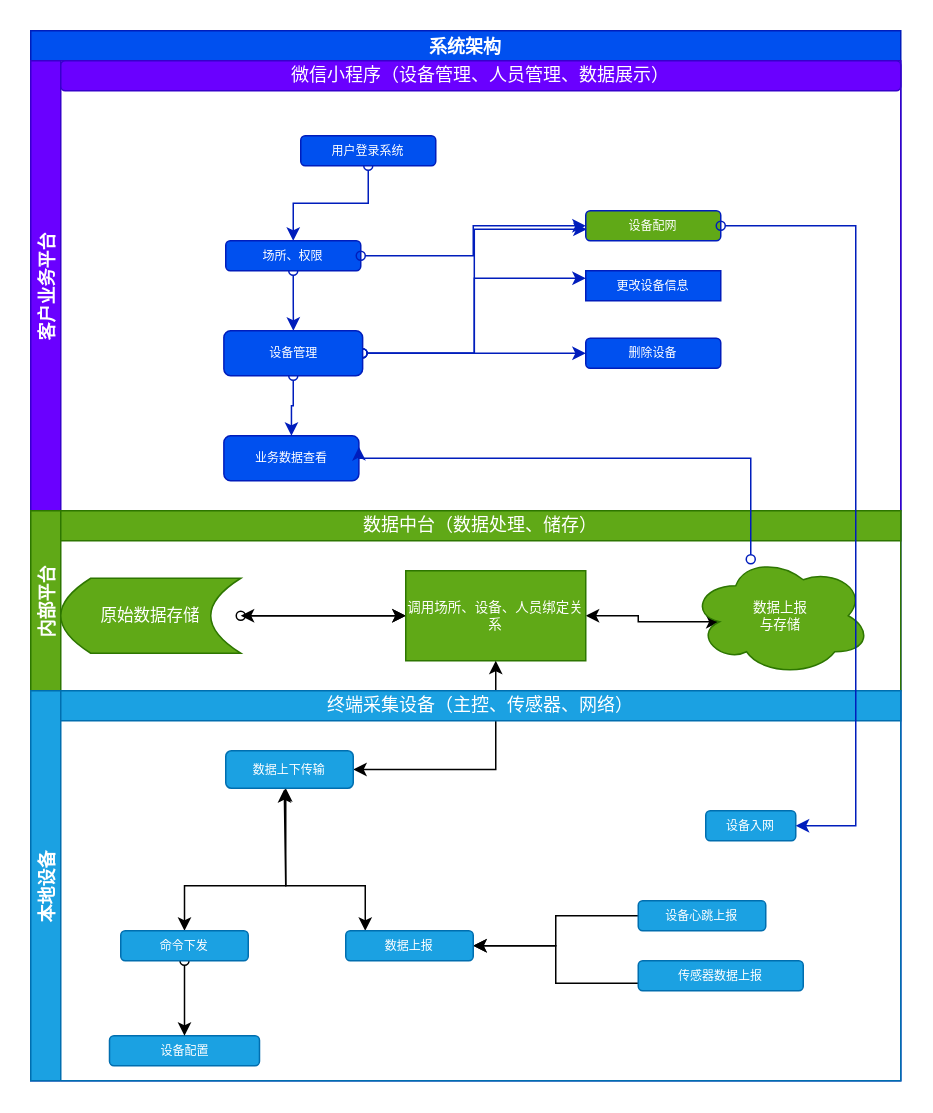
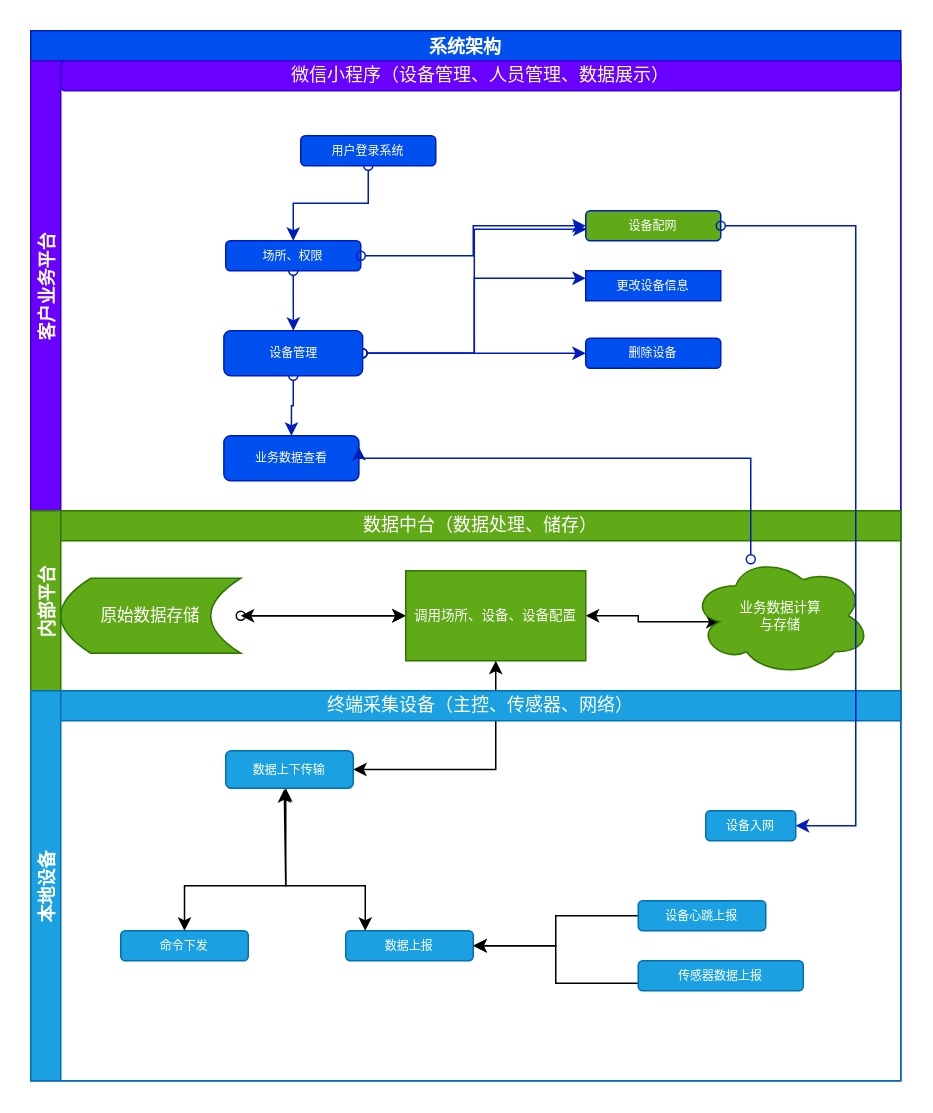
  <mxCell id="0" />
  <mxCell id="1" parent="0" />
  <mxCell id="2" value="系统架构" style="swimlane;childLayout=stackLayout;resizeParent=1;resizeParentMax=0;horizontal=1;startSize=20;horizontalStack=0;fillColor=#0050ef;fontColor=#ffffff;strokeColor=#001DBC;textDirection=ltr;swimlaneFillColor=none;" vertex="1" parent="1"><mxGeometry x="20" y="20" width="580" height="700" as="geometry" /></mxCell>
  <mxCell id="3" value="客户业务平台" style="swimlane;startSize=20;horizontal=0;fillColor=#6a00ff;fontColor=#ffffff;strokeColor=#3700CC;" vertex="1" parent="2"><mxGeometry y="20" width="580" height="300" as="geometry" /></mxCell>
  <mxCell id="4" value="微信小程序（设备管理、人员管理、数据展示）" style="whiteSpace=wrap;html=1;glass=0;fillColor=#6a00ff;fontColor=#ffffff;strokeColor=#3700CC;rounded=1;container=1;" vertex="1" parent="3"><mxGeometry x="20" width="560" height="20" as="geometry" /></mxCell>
  <mxCell id="5" style="edgeStyle=orthogonalEdgeStyle;rounded=0;orthogonalLoop=1;jettySize=auto;html=1;entryX=0.5;entryY=0;entryDx=0;entryDy=0;fontSize=9;startArrow=oval;startFill=0;fillColor=#0050ef;strokeColor=#001DBC;" edge="1" parent="3" source="6" target="11"><mxGeometry relative="1" as="geometry" /></mxCell>
  <mxCell id="6" value="用户登录系统" style="rounded=1;whiteSpace=wrap;html=1;glass=0;fontSize=8;fillColor=#0050ef;fontColor=#ffffff;strokeColor=#001DBC;" vertex="1" parent="3"><mxGeometry x="180" y="50" width="90" height="20" as="geometry" /></mxCell>
  <mxCell id="7" value="业务数据查看" style="rounded=1;whiteSpace=wrap;html=1;glass=0;fontSize=8;fillColor=#0050ef;fontColor=#ffffff;strokeColor=#001DBC;" vertex="1" parent="3"><mxGeometry x="128.75" y="250" width="90" height="30" as="geometry" /></mxCell>
  <mxCell id="8" value="设备配网" style="rounded=1;whiteSpace=wrap;html=1;glass=0;fontSize=8;fillColor=#60a917;fontColor=#ffffff;strokeColor=#001DBC;" vertex="1" parent="3"><mxGeometry x="370" y="100" width="90" height="20" as="geometry" /></mxCell>
  <mxCell id="9" value="删除设备" style="rounded=1;whiteSpace=wrap;html=1;glass=0;fontSize=8;fillColor=#0050ef;fontColor=#ffffff;strokeColor=#001DBC;" vertex="1" parent="3"><mxGeometry x="370" y="185" width="90" height="20" as="geometry" /></mxCell>
  <mxCell id="10" value="" style="edgeStyle=orthogonalEdgeStyle;rounded=0;orthogonalLoop=1;jettySize=auto;html=1;fontSize=9;startArrow=oval;startFill=0;fillColor=#0050ef;strokeColor=#001DBC;" edge="1" parent="3" source="11" target="16"><mxGeometry relative="1" as="geometry" /></mxCell>
  <mxCell id="11" value="场所、权限" style="rounded=1;whiteSpace=wrap;html=1;glass=0;fontSize=8;fillColor=#0050ef;fontColor=#ffffff;strokeColor=#001DBC;" vertex="1" parent="3"><mxGeometry x="130" y="120" width="90" height="20" as="geometry" /></mxCell>
  <mxCell id="12" style="edgeStyle=orthogonalEdgeStyle;rounded=0;orthogonalLoop=1;jettySize=auto;html=1;entryX=0.007;entryY=0.617;entryDx=0;entryDy=0;entryPerimeter=0;fontSize=9;startArrow=oval;startFill=0;fillColor=#0050ef;strokeColor=#001DBC;" edge="1" parent="3" source="16" target="8"><mxGeometry relative="1" as="geometry" /></mxCell>
  <mxCell id="13" style="edgeStyle=orthogonalEdgeStyle;rounded=0;orthogonalLoop=1;jettySize=auto;html=1;fontSize=9;startArrow=oval;startFill=0;fillColor=#0050ef;strokeColor=#001DBC;" edge="1" parent="3" source="16" target="9"><mxGeometry relative="1" as="geometry" /></mxCell>
  <mxCell id="14" style="edgeStyle=orthogonalEdgeStyle;rounded=0;orthogonalLoop=1;jettySize=auto;html=1;exitX=0.5;exitY=1;exitDx=0;exitDy=0;fontSize=9;startArrow=oval;startFill=0;fillColor=#0050ef;strokeColor=#001DBC;" edge="1" parent="3" source="16" target="7"><mxGeometry relative="1" as="geometry" /></mxCell>
  <mxCell id="15" style="edgeStyle=orthogonalEdgeStyle;rounded=0;orthogonalLoop=1;jettySize=auto;html=1;entryX=0;entryY=0.25;entryDx=0;entryDy=0;fontSize=9;startArrow=oval;startFill=0;fillColor=#0050ef;strokeColor=#001DBC;" edge="1" parent="3" source="16" target="17"><mxGeometry relative="1" as="geometry" /></mxCell>
  <mxCell id="16" value="设备管理" style="whiteSpace=wrap;html=1;fontSize=8;fillColor=#0050ef;strokeColor=#001DBC;fontColor=#ffffff;rounded=1;glass=0;" vertex="1" parent="3"><mxGeometry x="128.75" y="180" width="92.5" height="30" as="geometry" /></mxCell>
  <mxCell id="17" value="更改设备信息" style="whiteSpace=wrap;html=1;glass=0;fontSize=8;fillColor=#0050ef;fontColor=#ffffff;strokeColor=#001DBC;rounded=0;" vertex="1" parent="3"><mxGeometry x="370" y="140" width="90" height="20" as="geometry" /></mxCell>
  <mxCell id="18" value="内部平台" style="swimlane;startSize=20;horizontal=0;fillColor=#60a917;fontColor=#ffffff;strokeColor=#2D7600;" vertex="1" parent="2"><mxGeometry y="320" width="580" height="120" as="geometry" /></mxCell>
  <mxCell id="19" value="数据中台（数据处理、储存）" style="whiteSpace=wrap;html=1;glass=0;fillColor=#60a917;fontColor=#ffffff;strokeColor=#2D7600;rounded=0;container=1;" vertex="1" parent="18"><mxGeometry x="20" width="560" height="20" as="geometry" /></mxCell>
  <mxCell id="20" style="edgeStyle=orthogonalEdgeStyle;rounded=0;orthogonalLoop=1;jettySize=auto;html=1;fontSize=9;startArrow=oval;startFill=0;" edge="1" parent="18" source="21" target="24"><mxGeometry relative="1" as="geometry" /></mxCell>
  <mxCell id="21" value="&lt;font style=&quot;font-size: 11px;&quot;&gt;原始数据存储&lt;/font&gt;" style="shape=dataStorage;whiteSpace=wrap;html=1;fixedSize=1;rounded=0;glass=0;fontSize=8;fillColor=#60a917;fontColor=#ffffff;strokeColor=#2D7600;" vertex="1" parent="18"><mxGeometry x="20" y="45" width="120" height="50" as="geometry" /></mxCell>
  <mxCell id="22" style="edgeStyle=orthogonalEdgeStyle;rounded=0;orthogonalLoop=1;jettySize=auto;html=1;fontSize=9;startArrow=classic;startFill=1;" edge="1" parent="18" source="24" target="21"><mxGeometry relative="1" as="geometry" /></mxCell>
  <mxCell id="23" style="edgeStyle=orthogonalEdgeStyle;rounded=0;orthogonalLoop=1;jettySize=auto;html=1;exitX=1;exitY=0.5;exitDx=0;exitDy=0;entryX=0.16;entryY=0.55;entryDx=0;entryDy=0;entryPerimeter=0;fontSize=9;startArrow=classic;startFill=1;" edge="1" parent="18" source="24" target="25"><mxGeometry relative="1" as="geometry" /></mxCell>
- <mxCell id="24" value="调用场所、设备、人员绑定关系" style="rounded=0;whiteSpace=wrap;html=1;glass=0;fontSize=9;fillColor=#60a917;fontColor=#ffffff;strokeColor=#2D7600;" vertex="1" parent="18"><mxGeometry x="250" y="40" width="120" height="60" as="geometry" /></mxCell>
- <mxCell id="25" value="数据上报&lt;br&gt;与存储" style="ellipse;shape=cloud;whiteSpace=wrap;html=1;rounded=0;glass=0;fontSize=9;fillColor=#60a917;fontColor=#ffffff;strokeColor=#2D7600;" vertex="1" parent="18"><mxGeometry x="440" y="30" width="120" height="80" as="geometry" /></mxCell>
+ <mxCell id="24" value="调用场所、设备、设备配置" style="rounded=0;whiteSpace=wrap;html=1;glass=0;fontSize=9;fillColor=#60a917;fontColor=#ffffff;strokeColor=#2D7600;" vertex="1" parent="18"><mxGeometry x="250" y="40" width="120" height="60" as="geometry" /></mxCell>
+ <mxCell id="25" value="业务数据计算&lt;br&gt;与存储" style="ellipse;shape=cloud;whiteSpace=wrap;html=1;rounded=0;glass=0;fontSize=9;fillColor=#60a917;fontColor=#ffffff;strokeColor=#2D7600;" vertex="1" parent="18"><mxGeometry x="440" y="30" width="120" height="80" as="geometry" /></mxCell>
  <mxCell id="26" style="edgeStyle=orthogonalEdgeStyle;rounded=0;orthogonalLoop=1;jettySize=auto;html=1;fontSize=9;startArrow=classic;startFill=1;" edge="1" parent="2" source="36" target="24"><mxGeometry relative="1" as="geometry" /></mxCell>
  <mxCell id="27" value="本地设备" style="swimlane;startSize=20;horizontal=0;fillColor=#1ba1e2;fontColor=#ffffff;strokeColor=#006EAF;" vertex="1" parent="2"><mxGeometry y="440" width="580" height="260" as="geometry" /></mxCell>
  <mxCell id="28" value="终端采集设备（主控、传感器、网络）" style="whiteSpace=wrap;html=1;glass=0;fillColor=#1ba1e2;fontColor=#ffffff;strokeColor=#006EAF;rounded=0;container=1;" vertex="1" parent="27"><mxGeometry x="20" width="560" height="20" as="geometry" /></mxCell>
  <mxCell id="29" value="设备入网" style="rounded=1;whiteSpace=wrap;html=1;glass=0;fontSize=8;fillColor=#1ba1e2;fontColor=#ffffff;strokeColor=#006EAF;" vertex="1" parent="27"><mxGeometry x="450" y="80" width="60" height="20" as="geometry" /></mxCell>
- <mxCell id="30" value="设备配置" style="rounded=1;whiteSpace=wrap;html=1;glass=0;fontSize=8;fillColor=#1ba1e2;fontColor=#ffffff;strokeColor=#006EAF;" vertex="1" parent="27"><mxGeometry x="52.5" y="230" width="100" height="20" as="geometry" /></mxCell>
  <mxCell id="31" value="" style="edgeStyle=orthogonalEdgeStyle;rounded=0;orthogonalLoop=1;jettySize=auto;html=1;fontSize=8;" edge="1" parent="27" source="32" target="37"><mxGeometry relative="1" as="geometry" /></mxCell>
  <mxCell id="32" value="设备心跳上报" style="rounded=1;whiteSpace=wrap;html=1;glass=0;fontSize=8;fillColor=#1ba1e2;fontColor=#ffffff;strokeColor=#006EAF;" vertex="1" parent="27"><mxGeometry x="405" y="140" width="85" height="20" as="geometry" /></mxCell>
  <mxCell id="33" style="edgeStyle=orthogonalEdgeStyle;rounded=0;orthogonalLoop=1;jettySize=auto;html=1;exitX=0;exitY=0.75;exitDx=0;exitDy=0;entryX=1;entryY=0.5;entryDx=0;entryDy=0;fontSize=8;" edge="1" parent="27" source="34" target="37"><mxGeometry relative="1" as="geometry" /></mxCell>
  <mxCell id="34" value="传感器数据上报" style="rounded=1;whiteSpace=wrap;html=1;glass=0;fontSize=8;fillColor=#1ba1e2;fontColor=#ffffff;strokeColor=#006EAF;" vertex="1" parent="27"><mxGeometry x="405" y="180" width="110" height="20" as="geometry" /></mxCell>
  <mxCell id="35" style="edgeStyle=orthogonalEdgeStyle;rounded=0;orthogonalLoop=1;jettySize=auto;html=1;fontSize=8;startArrow=classic;startFill=1;" edge="1" parent="27" source="36" target="37"><mxGeometry relative="1" as="geometry"><Array as="points"><mxPoint x="170" y="130" /><mxPoint x="223" y="130" /></Array></mxGeometry></mxCell>
  <mxCell id="36" value="数据上下传输" style="rounded=1;whiteSpace=wrap;html=1;glass=0;fontSize=8;fillColor=#1ba1e2;fontColor=#ffffff;strokeColor=#006EAF;" vertex="1" parent="27"><mxGeometry x="130" y="40" width="85" height="25" as="geometry" /></mxCell>
  <mxCell id="37" value="数据上报" style="rounded=1;whiteSpace=wrap;html=1;glass=0;fontSize=8;fillColor=#1ba1e2;fontColor=#ffffff;strokeColor=#006EAF;" vertex="1" parent="27"><mxGeometry x="210" y="160" width="85" height="20" as="geometry" /></mxCell>
  <mxCell id="38" style="edgeStyle=orthogonalEdgeStyle;rounded=0;orthogonalLoop=1;jettySize=auto;html=1;entryX=0.459;entryY=1.024;entryDx=0;entryDy=0;entryPerimeter=0;fontSize=9;startArrow=classic;startFill=1;" edge="1" parent="27" source="40" target="36"><mxGeometry relative="1" as="geometry"><Array as="points"><mxPoint x="103" y="130" /><mxPoint x="170" y="130" /><mxPoint x="170" y="66" /></Array></mxGeometry></mxCell>
- <mxCell id="39" style="edgeStyle=orthogonalEdgeStyle;rounded=0;orthogonalLoop=1;jettySize=auto;html=1;fontSize=9;startArrow=oval;startFill=0;" edge="1" parent="27" source="40" target="30"><mxGeometry relative="1" as="geometry" /></mxCell>
  <mxCell id="40" value="命令下发" style="rounded=1;whiteSpace=wrap;html=1;glass=0;fontSize=8;fillColor=#1ba1e2;fontColor=#ffffff;strokeColor=#006EAF;" vertex="1" parent="27"><mxGeometry x="60" y="160" width="85" height="20" as="geometry" /></mxCell>
  <mxCell id="41" style="edgeStyle=orthogonalEdgeStyle;rounded=0;orthogonalLoop=1;jettySize=auto;html=1;fontSize=9;startArrow=oval;startFill=0;entryX=1;entryY=0.5;entryDx=0;entryDy=0;fillColor=#0050ef;strokeColor=#001DBC;" edge="1" parent="2" source="8" target="29"><mxGeometry relative="1" as="geometry"><mxPoint x="530" y="530" as="targetPoint" /><Array as="points"><mxPoint x="550" y="130" /><mxPoint x="550" y="530" /></Array></mxGeometry></mxCell>
  <mxCell id="42" style="edgeStyle=orthogonalEdgeStyle;rounded=0;orthogonalLoop=1;jettySize=auto;html=1;entryX=1;entryY=0.25;entryDx=0;entryDy=0;fontSize=9;startArrow=oval;startFill=0;fillColor=#0050ef;strokeColor=#001DBC;" edge="1" parent="2" source="25" target="7"><mxGeometry relative="1" as="geometry"><Array as="points"><mxPoint x="480" y="285" /></Array></mxGeometry></mxCell>
  <mxCell id="43" style="edgeStyle=orthogonalEdgeStyle;rounded=0;orthogonalLoop=1;jettySize=auto;html=1;fontSize=9;startArrow=oval;startFill=0;fillColor=#0050ef;strokeColor=#001DBC;" edge="1" parent="2" source="11" target="8"><mxGeometry relative="1" as="geometry" /></mxCell>
